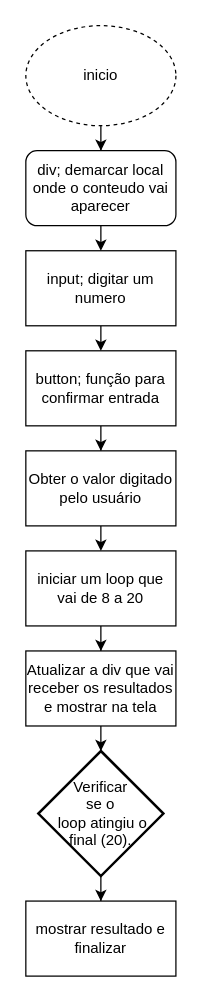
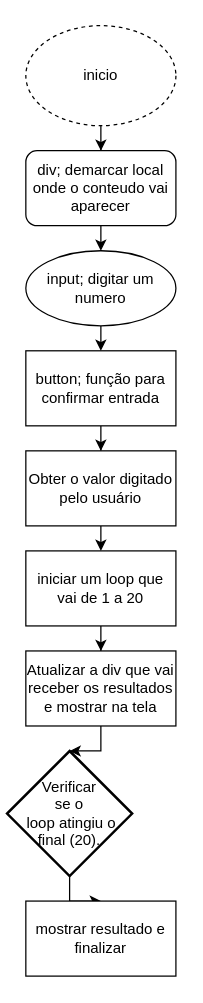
  <mxCell id="0" />
  <mxCell id="1" parent="0" />
  <mxCell id="2" style="edgeStyle=orthogonalEdgeStyle;rounded=0;orthogonalLoop=1;jettySize=auto;html=1;exitX=0.5;exitY=1;exitDx=0;exitDy=0;" edge="1" parent="1" source="3" target="9"><mxGeometry relative="1" as="geometry" /></mxCell>
  <mxCell id="3" value="inicio" style="ellipse;whiteSpace=wrap;html=1;dashed=1;" parent="1" vertex="1"><mxGeometry x="20" y="20" width="120" height="80" as="geometry" /></mxCell>
  <mxCell id="4" style="edgeStyle=orthogonalEdgeStyle;rounded=0;orthogonalLoop=1;jettySize=auto;html=1;exitX=0.5;exitY=1;exitDx=0;exitDy=0;" edge="1" parent="1" source="5" target="11"><mxGeometry relative="1" as="geometry" /></mxCell>
  <mxCell id="5" value="button; função para confirmar entrada" style="rounded=0;whiteSpace=wrap;html=1;" vertex="1" parent="1"><mxGeometry x="20" y="280" width="120" height="60" as="geometry" /></mxCell>
  <mxCell id="6" style="edgeStyle=orthogonalEdgeStyle;rounded=0;orthogonalLoop=1;jettySize=auto;html=1;exitX=0.5;exitY=1;exitDx=0;exitDy=0;entryX=0.5;entryY=0;entryDx=0;entryDy=0;" edge="1" parent="1" source="7" target="5"><mxGeometry relative="1" as="geometry" /></mxCell>
- <mxCell id="7" value="input; digitar um numero" style="rounded=0;whiteSpace=wrap;html=1;" vertex="1" parent="1"><mxGeometry x="20" y="200" width="120" height="60" as="geometry" /></mxCell>
+ <mxCell id="7" value="input; digitar um numero" style="ellipse;whiteSpace=wrap;html=1;" vertex="1" parent="1"><mxGeometry x="20" y="200" width="120" height="60" as="geometry" /></mxCell>
  <mxCell id="8" style="edgeStyle=orthogonalEdgeStyle;rounded=0;orthogonalLoop=1;jettySize=auto;html=1;exitX=0.5;exitY=1;exitDx=0;exitDy=0;entryX=0.5;entryY=0;entryDx=0;entryDy=0;" edge="1" parent="1" source="9" target="7"><mxGeometry relative="1" as="geometry" /></mxCell>
  <mxCell id="9" value="div; demarcar local onde o conteudo vai aparecer" style="whiteSpace=wrap;html=1;rounded=1;" vertex="1" parent="1"><mxGeometry x="20" y="120" width="120" height="60" as="geometry" /></mxCell>
  <mxCell id="10" style="edgeStyle=orthogonalEdgeStyle;rounded=0;orthogonalLoop=1;jettySize=auto;html=1;exitX=0.5;exitY=1;exitDx=0;exitDy=0;entryX=0.5;entryY=0;entryDx=0;entryDy=0;" edge="1" parent="1" source="11" target="13"><mxGeometry relative="1" as="geometry" /></mxCell>
  <mxCell id="11" value="Obter o valor digitado pelo usuário" style="rounded=0;whiteSpace=wrap;html=1;" vertex="1" parent="1"><mxGeometry x="20" y="360" width="120" height="60" as="geometry" /></mxCell>
  <mxCell id="12" style="edgeStyle=orthogonalEdgeStyle;rounded=0;orthogonalLoop=1;jettySize=auto;html=1;exitX=0.5;exitY=1;exitDx=0;exitDy=0;" edge="1" parent="1" source="13" target="15"><mxGeometry relative="1" as="geometry" /></mxCell>
- <mxCell id="13" value="iniciar um loop que vai de 8 a 20" style="rounded=0;whiteSpace=wrap;html=1;" vertex="1" parent="1"><mxGeometry x="20" y="440" width="120" height="60" as="geometry" /></mxCell>
+ <mxCell id="13" value="iniciar um loop que vai de 1 a 20" style="rounded=0;whiteSpace=wrap;html=1;" vertex="1" parent="1"><mxGeometry x="20" y="440" width="120" height="60" as="geometry" /></mxCell>
  <mxCell id="14" style="edgeStyle=orthogonalEdgeStyle;rounded=0;orthogonalLoop=1;jettySize=auto;html=1;exitX=0.5;exitY=1;exitDx=0;exitDy=0;" edge="1" parent="1" source="15" target="17"><mxGeometry relative="1" as="geometry" /></mxCell>
  <mxCell id="15" value=" Atualizar a div que vai receber os resultados e mostrar na tela" style="rounded=0;whiteSpace=wrap;html=1;" vertex="1" parent="1"><mxGeometry x="20" y="520" width="120" height="60" as="geometry" /></mxCell>
  <mxCell id="16" style="edgeStyle=orthogonalEdgeStyle;rounded=0;orthogonalLoop=1;jettySize=auto;html=1;exitX=0.5;exitY=1;exitDx=0;exitDy=0;exitPerimeter=0;" edge="1" parent="1" source="17" target="18"><mxGeometry relative="1" as="geometry" /></mxCell>
- <mxCell id="17" value="Verificar &lt;br&gt;se o&lt;br&gt;&amp;nbsp;loop atingiu o final (20)." style="strokeWidth=2;html=1;shape=mxgraph.flowchart.decision;whiteSpace=wrap;" vertex="1" parent="1"><mxGeometry x="30" y="600" width="100" height="100" as="geometry" /></mxCell>
+ <mxCell id="17" value="Verificar &lt;br&gt;se o&lt;br&gt;&amp;nbsp;loop atingiu o final (20)." style="strokeWidth=2;html=1;shape=mxgraph.flowchart.decision;whiteSpace=wrap;" vertex="1" parent="1"><mxGeometry x="5" y="600" width="100" height="100" as="geometry" /></mxCell>
  <mxCell id="18" value="mostrar resultado e finalizar" style="rounded=0;whiteSpace=wrap;html=1;" vertex="1" parent="1"><mxGeometry x="20" y="720" width="120" height="60" as="geometry" /></mxCell>
